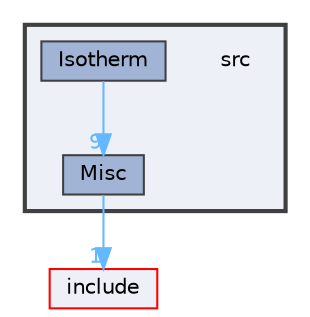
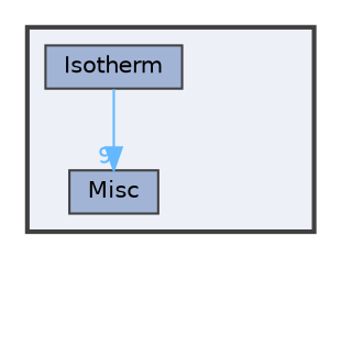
  digraph {
    compound=true
    node [fontname=Helvetica fontsize=10 shape=box color=grey25 fillcolor="#a2b4d6" style=filled]
    edge [color=steelblue1 fontcolor=steelblue1 fontname=Helvetica fontsize=10 labeldistance=1.5 labelfontname=Helvetica labelfontsize=10]
-   n1 [height=0.2 label=src shape=plaintext width=0.4 color="" fillcolor="" style=""]
    n2 [height=0.2 label=Isotherm width=0.4]
    n3 [height=0.2 label=Misc width=0.4]
-   n4 [color=red fillcolor="#edf0f7" height=0.2 label=include width=0.4]
    subgraph cluster_1 {
      bgcolor="#edf0f7"
      fontname=Helvetica
      fontsize=10
      pencolor=grey25
      style="filled,bold"
-     n1
      n2
      n3
    }
    n2 -> n3 [headlabel=9]
-   n3 -> n4 [headlabel=1]
  }
